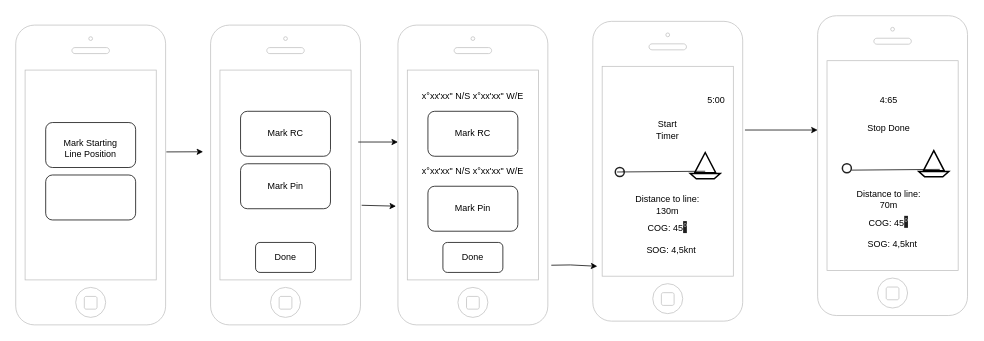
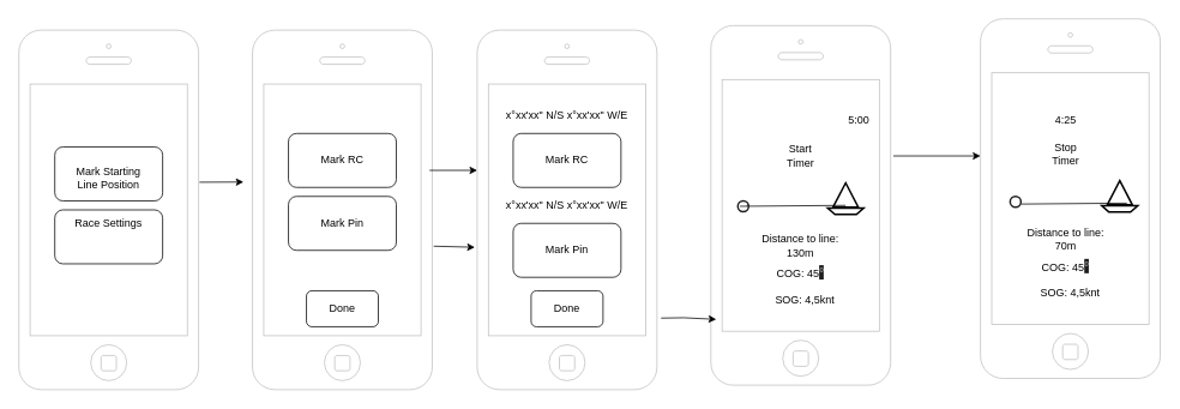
  <mxCell id="0" />
  <mxCell id="1" parent="0" />
  <mxCell id="2" value="" style="html=1;verticalLabelPosition=bottom;labelBackgroundColor=#ffffff;verticalAlign=top;shadow=0;dashed=0;strokeWidth=1;shape=mxgraph.ios7.misc.iphone;strokeColor=#c0c0c0;" vertex="1" parent="1"><mxGeometry x="20" y="33" width="200" height="400" as="geometry" /></mxCell>
  <mxCell id="3" value="" style="html=1;verticalLabelPosition=bottom;labelBackgroundColor=#ffffff;verticalAlign=top;shadow=0;dashed=0;strokeWidth=1;shape=mxgraph.ios7.misc.iphone;strokeColor=#c0c0c0;" vertex="1" parent="1"><mxGeometry x="280" y="33" width="200" height="400" as="geometry" /></mxCell>
  <mxCell id="4" value="" style="html=1;verticalLabelPosition=bottom;labelBackgroundColor=#ffffff;verticalAlign=top;shadow=0;dashed=0;strokeWidth=1;shape=mxgraph.ios7.misc.iphone;strokeColor=#c0c0c0;" vertex="1" parent="1"><mxGeometry x="530" y="33" width="200" height="400" as="geometry" /></mxCell>
  <mxCell id="5" value="Mark Starting Line Position" style="text;html=1;align=center;verticalAlign=middle;whiteSpace=wrap;rounded=0;" vertex="1" parent="1"><mxGeometry x="75" y="183" width="90" height="30" as="geometry" /></mxCell>
+ <mxCell id="6" value="Race Settings" style="text;html=1;align=center;verticalAlign=middle;whiteSpace=wrap;rounded=0;" vertex="1" parent="1"><mxGeometry x="75" y="233" width="90" height="30" as="geometry" /></mxCell>
  <mxCell id="7" value="Mark RC" style="text;html=1;align=center;verticalAlign=middle;whiteSpace=wrap;rounded=0;" vertex="1" parent="1"><mxGeometry x="335" y="163" width="90" height="30" as="geometry" /></mxCell>
  <mxCell id="8" value="Mark Pin" style="text;html=1;align=center;verticalAlign=middle;whiteSpace=wrap;rounded=0;" vertex="1" parent="1"><mxGeometry x="335" y="233" width="90" height="30" as="geometry" /></mxCell>
  <mxCell id="9" value="" style="endArrow=classic;html=1;rounded=0;exitX=1.005;exitY=0.423;exitDx=0;exitDy=0;exitPerimeter=0;" edge="1" parent="1" source="2"><mxGeometry width="50" height="50" relative="1" as="geometry"><mxPoint x="360" y="313" as="sourcePoint" /><mxPoint x="270" y="202" as="targetPoint" /></mxGeometry></mxCell>
  <mxCell id="10" value="" style="rounded=1;whiteSpace=wrap;html=1;fillColor=none;" vertex="1" parent="1"><mxGeometry x="60" y="163" width="120" height="60" as="geometry" /></mxCell>
  <mxCell id="11" value="" style="rounded=1;whiteSpace=wrap;html=1;fillColor=none;" vertex="1" parent="1"><mxGeometry x="60" y="233" width="120" height="60" as="geometry" /></mxCell>
  <mxCell id="12" value="" style="rounded=1;whiteSpace=wrap;html=1;fillColor=none;" vertex="1" parent="1"><mxGeometry x="320" y="148" width="120" height="60" as="geometry" /></mxCell>
  <mxCell id="13" value="" style="rounded=1;whiteSpace=wrap;html=1;fillColor=none;" vertex="1" parent="1"><mxGeometry x="320" y="218" width="120" height="60" as="geometry" /></mxCell>
  <mxCell id="14" value="" style="endArrow=classic;html=1;rounded=0;exitX=0.985;exitY=0.39;exitDx=0;exitDy=0;exitPerimeter=0;" edge="1" parent="1" source="3"><mxGeometry width="50" height="50" relative="1" as="geometry"><mxPoint x="430" y="333" as="sourcePoint" /><mxPoint x="530" y="189" as="targetPoint" /></mxGeometry></mxCell>
  <mxCell id="15" value="" style="rounded=1;whiteSpace=wrap;html=1;fillColor=none;" vertex="1" parent="1"><mxGeometry x="570" y="148" width="120" height="60" as="geometry" /></mxCell>
  <mxCell id="16" value="" style="rounded=1;whiteSpace=wrap;html=1;fillColor=none;" vertex="1" parent="1"><mxGeometry x="570" y="248" width="120" height="60" as="geometry" /></mxCell>
  <mxCell id="17" value="x°xx'xx&quot; N/S x°xx'xx&quot; W/E" style="text;align=center;verticalAlign=middle;rounded=0;fontColor=default;whiteSpace=wrap;" vertex="1" parent="1"><mxGeometry x="560" y="113" width="140" height="30" as="geometry" /></mxCell>
  <mxCell id="18" value="x°xx'xx&quot; N/S x°xx'xx&quot; W/E" style="text;align=center;verticalAlign=middle;rounded=0;fontColor=default;whiteSpace=wrap;" vertex="1" parent="1"><mxGeometry x="560" y="213" width="140" height="30" as="geometry" /></mxCell>
  <mxCell id="19" value="Mark RC" style="text;html=1;align=center;verticalAlign=middle;whiteSpace=wrap;rounded=0;" vertex="1" parent="1"><mxGeometry x="600" y="163" width="60" height="30" as="geometry" /></mxCell>
  <mxCell id="20" value="Mark Pin" style="text;html=1;align=center;verticalAlign=middle;whiteSpace=wrap;rounded=0;" vertex="1" parent="1"><mxGeometry x="600" y="263" width="60" height="30" as="geometry" /></mxCell>
  <mxCell id="21" value="Done" style="rounded=1;whiteSpace=wrap;html=1;" vertex="1" parent="1"><mxGeometry x="340" y="323" width="80" height="40" as="geometry" /></mxCell>
  <mxCell id="22" value="Done" style="rounded=1;whiteSpace=wrap;html=1;" vertex="1" parent="1"><mxGeometry x="590" y="323" width="80" height="40" as="geometry" /></mxCell>
  <mxCell id="23" value="" style="endArrow=classic;html=1;rounded=0;exitX=1.008;exitY=0.601;exitDx=0;exitDy=0;exitPerimeter=0;entryX=-0.013;entryY=0.604;entryDx=0;entryDy=0;entryPerimeter=0;" edge="1" parent="1" source="3" target="4"><mxGeometry width="50" height="50" relative="1" as="geometry"><mxPoint x="487" y="199" as="sourcePoint" /><mxPoint x="540" y="199" as="targetPoint" /></mxGeometry></mxCell>
  <mxCell id="24" value="" style="html=1;verticalLabelPosition=bottom;labelBackgroundColor=#ffffff;verticalAlign=top;shadow=0;dashed=0;strokeWidth=1;shape=mxgraph.ios7.misc.iphone;strokeColor=#c0c0c0;" vertex="1" parent="1"><mxGeometry x="790" y="28" width="200" height="400" as="geometry" /></mxCell>
  <mxCell id="25" value="" style="endArrow=classic;html=1;rounded=0;exitX=1.023;exitY=0.801;exitDx=0;exitDy=0;exitPerimeter=0;entryX=0.03;entryY=0.817;entryDx=0;entryDy=0;entryPerimeter=0;" edge="1" parent="1" source="4" target="24"><mxGeometry width="50" height="50" relative="1" as="geometry"><mxPoint x="492" y="283" as="sourcePoint" /><mxPoint x="760" y="343" as="targetPoint" /><Array as="points"><mxPoint x="760" y="353" /></Array></mxGeometry></mxCell>
  <mxCell id="26" value="5:00" style="text;html=1;align=center;verticalAlign=middle;whiteSpace=wrap;rounded=0;" vertex="1" parent="1"><mxGeometry x="925" y="118" width="60" height="30" as="geometry" /></mxCell>
  <mxCell id="27" value="Start Timer" style="text;html=1;align=center;verticalAlign=middle;whiteSpace=wrap;rounded=0;" vertex="1" parent="1"><mxGeometry x="860" y="158" width="60" height="30" as="geometry" /></mxCell>
  <mxCell id="28" value="COG: 45&lt;span style=&quot;caret-color: rgb(191, 191, 191); color: rgb(191, 191, 191); font-family: Arial, sans-serif; font-size: 14px; text-align: left; background-color: rgb(31, 31, 31);&quot;&gt;°&lt;/span&gt;" style="text;html=1;align=center;verticalAlign=middle;whiteSpace=wrap;rounded=0;" vertex="1" parent="1"><mxGeometry x="860" y="288" width="60" height="30" as="geometry" /></mxCell>
  <mxCell id="29" value="SOG: 4,5knt" style="text;html=1;align=center;verticalAlign=middle;whiteSpace=wrap;rounded=0;" vertex="1" parent="1"><mxGeometry x="860" y="318" width="70" height="30" as="geometry" /></mxCell>
  <mxCell id="30" value="Distance to line: 130m" style="text;html=1;align=center;verticalAlign=middle;whiteSpace=wrap;rounded=0;" vertex="1" parent="1"><mxGeometry x="840" y="258" width="100" height="30" as="geometry" /></mxCell>
  <mxCell id="31" value="" style="endArrow=none;html=1;rounded=0;entryX=0.2;entryY=0.5;entryDx=0;entryDy=0;entryPerimeter=0;" edge="1" parent="1" source="34" target="24"><mxGeometry width="50" height="50" relative="1" as="geometry"><mxPoint x="940" y="228" as="sourcePoint" /><mxPoint x="960" y="223" as="targetPoint" /><Array as="points" /></mxGeometry></mxCell>
  <mxCell id="32" value="" style="verticalLabelPosition=bottom;html=1;verticalAlign=top;strokeWidth=2;shape=mxgraph.lean_mapping.boat_shipment;align=center;" vertex="1" parent="1"><mxGeometry x="920" y="203" width="40" height="35" as="geometry" /></mxCell>
  <mxCell id="33" value="" style="endArrow=none;html=1;rounded=0;entryX=0.2;entryY=0.5;entryDx=0;entryDy=0;entryPerimeter=0;" edge="1" parent="1" target="34"><mxGeometry width="50" height="50" relative="1" as="geometry"><mxPoint x="940" y="228" as="sourcePoint" /><mxPoint x="830" y="228" as="targetPoint" /><Array as="points" /></mxGeometry></mxCell>
  <mxCell id="34" value="" style="html=1;verticalLabelPosition=bottom;labelBackgroundColor=#ffffff;verticalAlign=top;shadow=0;dashed=0;strokeWidth=2;shape=mxgraph.ios7.misc.circle;strokeColor=#222222;fillColor=none;" vertex="1" parent="1"><mxGeometry x="820" y="223" width="12" height="12" as="geometry" /></mxCell>
  <mxCell id="35" value="" style="html=1;verticalLabelPosition=bottom;labelBackgroundColor=#ffffff;verticalAlign=top;shadow=0;dashed=0;strokeWidth=1;shape=mxgraph.ios7.misc.iphone;strokeColor=#c0c0c0;" vertex="1" parent="1"><mxGeometry x="1090" y="20.5" width="200" height="400" as="geometry" /></mxCell>
- <mxCell id="36" value="Stop Done" style="text;html=1;align=center;verticalAlign=middle;whiteSpace=wrap;rounded=0;" vertex="1" parent="1"><mxGeometry x="1155" y="155.5" width="60" height="30" as="geometry" /></mxCell>
+ <mxCell id="36" value="Stop Timer" style="text;html=1;align=center;verticalAlign=middle;whiteSpace=wrap;rounded=0;" vertex="1" parent="1"><mxGeometry x="1155" y="155.5" width="60" height="30" as="geometry" /></mxCell>
  <mxCell id="37" value="" style="verticalLabelPosition=bottom;html=1;verticalAlign=top;strokeWidth=2;shape=mxgraph.lean_mapping.boat_shipment;align=center;" vertex="1" parent="1"><mxGeometry x="1225" y="200.5" width="40" height="35" as="geometry" /></mxCell>
  <mxCell id="38" value="" style="endArrow=none;html=1;rounded=0;entryX=0.2;entryY=0.5;entryDx=0;entryDy=0;entryPerimeter=0;" edge="1" parent="1"><mxGeometry width="50" height="50" relative="1" as="geometry"><mxPoint x="1253" y="225.5" as="sourcePoint" /><mxPoint x="1135" y="226.5" as="targetPoint" /><Array as="points" /></mxGeometry></mxCell>
  <mxCell id="39" value="" style="html=1;verticalLabelPosition=bottom;labelBackgroundColor=#ffffff;verticalAlign=top;shadow=0;dashed=0;strokeWidth=2;shape=mxgraph.ios7.misc.circle;strokeColor=#222222;fillColor=none;" vertex="1" parent="1"><mxGeometry x="1123" y="218" width="12" height="12" as="geometry" /></mxCell>
  <mxCell id="40" value="COG: 45&lt;span style=&quot;caret-color: rgb(191, 191, 191); color: rgb(191, 191, 191); font-family: Arial, sans-serif; font-size: 14px; text-align: left; background-color: rgb(31, 31, 31);&quot;&gt;°&lt;/span&gt;" style="text;html=1;align=center;verticalAlign=middle;whiteSpace=wrap;rounded=0;" vertex="1" parent="1"><mxGeometry x="1155" y="280.5" width="60" height="30" as="geometry" /></mxCell>
  <mxCell id="41" value="SOG: 4,5knt" style="text;html=1;align=center;verticalAlign=middle;whiteSpace=wrap;rounded=0;" vertex="1" parent="1"><mxGeometry x="1155" y="310.5" width="70" height="30" as="geometry" /></mxCell>
  <mxCell id="42" value="Distance to line: 70m" style="text;html=1;align=center;verticalAlign=middle;whiteSpace=wrap;rounded=0;" vertex="1" parent="1"><mxGeometry x="1135" y="250.5" width="100" height="30" as="geometry" /></mxCell>
  <mxCell id="43" value="" style="endArrow=classic;html=1;rounded=0;" edge="1" parent="1"><mxGeometry width="50" height="50" relative="1" as="geometry"><mxPoint x="993" y="173" as="sourcePoint" /><mxPoint x="1090" y="173" as="targetPoint" /></mxGeometry></mxCell>
- <mxCell id="44" value="4:65" style="text;html=1;align=center;verticalAlign=middle;whiteSpace=wrap;rounded=0;" vertex="1" parent="1"><mxGeometry x="1155" y="118" width="60" height="30" as="geometry" /></mxCell>
+ <mxCell id="44" value="4:25" style="text;html=1;align=center;verticalAlign=middle;whiteSpace=wrap;rounded=0;" vertex="1" parent="1"><mxGeometry x="1155" y="118" width="60" height="30" as="geometry" /></mxCell>
